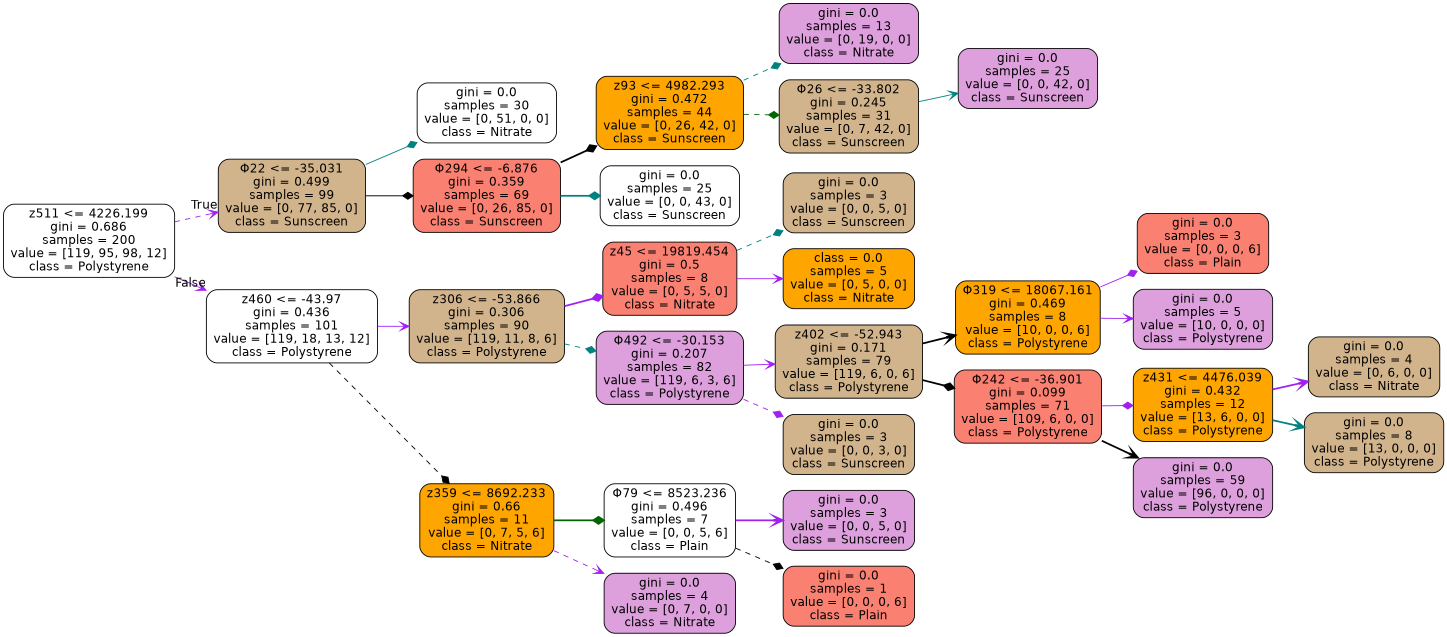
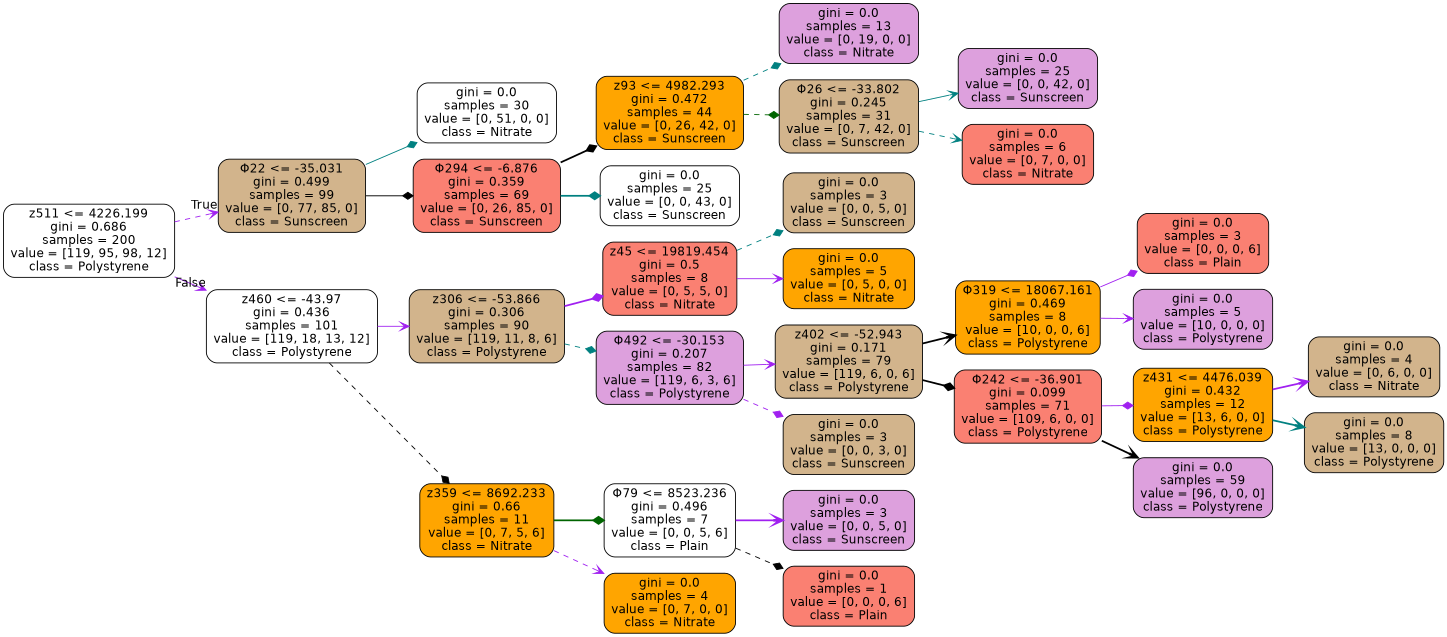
  digraph {
    rankdir=LR
    node [color=black fillcolor=tan fontname=helvetica shape=box style="filled, rounded"]
    edge [arrowhead=diamond color=purple fontname=helvetica style=dashed]
    n1 [fillcolor=white label="z511 <= 4226.199\ngini = 0.686\nsamples = 200\nvalue = [119, 95, 98, 12]\nclass = Polystyrene"]
    n2 [label="Φ22 <= -35.031\ngini = 0.499\nsamples = 99\nvalue = [0, 77, 85, 0]\nclass = Sunscreen"]
    n3 [fillcolor=white label="z460 <= -43.97\ngini = 0.436\nsamples = 101\nvalue = [119, 18, 13, 12]\nclass = Polystyrene"]
    n4 [fillcolor=white label="gini = 0.0\nsamples = 30\nvalue = [0, 51, 0, 0]\nclass = Nitrate"]
    n5 [fillcolor=salmon label="Φ294 <= -6.876\ngini = 0.359\nsamples = 69\nvalue = [0, 26, 85, 0]\nclass = Sunscreen"]
    n6 [label="z306 <= -53.866\ngini = 0.306\nsamples = 90\nvalue = [119, 11, 8, 6]\nclass = Polystyrene"]
    n7 [fillcolor=orange label="z359 <= 8692.233\ngini = 0.66\nsamples = 11\nvalue = [0, 7, 5, 6]\nclass = Nitrate"]
    n8 [fillcolor=orange label="z93 <= 4982.293\ngini = 0.472\nsamples = 44\nvalue = [0, 26, 42, 0]\nclass = Sunscreen"]
    n9 [fillcolor=white label="gini = 0.0\nsamples = 25\nvalue = [0, 0, 43, 0]\nclass = Sunscreen"]
    n10 [fillcolor=plum label="gini = 0.0\nsamples = 13\nvalue = [0, 19, 0, 0]\nclass = Nitrate"]
    n11 [label="Φ26 <= -33.802\ngini = 0.245\nsamples = 31\nvalue = [0, 7, 42, 0]\nclass = Sunscreen"]
    n12 [fillcolor=plum label="gini = 0.0\nsamples = 25\nvalue = [0, 0, 42, 0]\nclass = Sunscreen"]
+   n13 [fillcolor=salmon label="gini = 0.0\nsamples = 6\nvalue = [0, 7, 0, 0]\nclass = Nitrate"]
    n14 [fillcolor=salmon label="z45 <= 19819.454\ngini = 0.5\nsamples = 8\nvalue = [0, 5, 5, 0]\nclass = Nitrate"]
    n15 [fillcolor=plum label="Φ492 <= -30.153\ngini = 0.207\nsamples = 82\nvalue = [119, 6, 3, 6]\nclass = Polystyrene"]
    n16 [fillcolor=white label="Φ79 <= 8523.236\ngini = 0.496\nsamples = 7\nvalue = [0, 0, 5, 6]\nclass = Plain"]
-   n17 [fillcolor=plum label="gini = 0.0\nsamples = 4\nvalue = [0, 7, 0, 0]\nclass = Nitrate"]
+   n17 [fillcolor=orange label="gini = 0.0\nsamples = 4\nvalue = [0, 7, 0, 0]\nclass = Nitrate"]
    n18 [label="gini = 0.0\nsamples = 3\nvalue = [0, 0, 5, 0]\nclass = Sunscreen"]
-   n19 [fillcolor=orange label="class = 0.0\nsamples = 5\nvalue = [0, 5, 0, 0]\nclass = Nitrate"]
+   n19 [fillcolor=orange label="gini = 0.0\nsamples = 5\nvalue = [0, 5, 0, 0]\nclass = Nitrate"]
    n20 [label="z402 <= -52.943\ngini = 0.171\nsamples = 79\nvalue = [119, 6, 0, 6]\nclass = Polystyrene"]
    n21 [label="gini = 0.0\nsamples = 3\nvalue = [0, 0, 3, 0]\nclass = Sunscreen"]
    n22 [fillcolor=orange label="Φ319 <= 18067.161\ngini = 0.469\nsamples = 8\nvalue = [10, 0, 0, 6]\nclass = Polystyrene"]
    n23 [fillcolor=salmon label="Φ242 <= -36.901\ngini = 0.099\nsamples = 71\nvalue = [109, 6, 0, 0]\nclass = Polystyrene"]
    n24 [fillcolor=salmon label="gini = 0.0\nsamples = 3\nvalue = [0, 0, 0, 6]\nclass = Plain"]
    n25 [fillcolor=plum label="gini = 0.0\nsamples = 5\nvalue = [10, 0, 0, 0]\nclass = Polystyrene"]
    n26 [fillcolor=orange label="z431 <= 4476.039\ngini = 0.432\nsamples = 12\nvalue = [13, 6, 0, 0]\nclass = Polystyrene"]
    n27 [fillcolor=plum label="gini = 0.0\nsamples = 59\nvalue = [96, 0, 0, 0]\nclass = Polystyrene"]
    n28 [label="gini = 0.0\nsamples = 4\nvalue = [0, 6, 0, 0]\nclass = Nitrate"]
    n29 [label="gini = 0.0\nsamples = 8\nvalue = [13, 0, 0, 0]\nclass = Polystyrene"]
    n30 [fillcolor=plum label="gini = 0.0\nsamples = 3\nvalue = [0, 0, 5, 0]\nclass = Sunscreen"]
    n31 [fillcolor=salmon label="gini = 0.0\nsamples = 1\nvalue = [0, 0, 0, 6]\nclass = Plain"]
    n1 -> n2 [arrowhead=vee headlabel=True labelangle=45 labeldistance=2.5]
    n1 -> n3 [arrowhead=vee headlabel=False labelangle=-45 labeldistance=2.5 style=solid]
    n2 -> n4 [color=teal style=solid]
    n2 -> n5 [color=black style=solid]
    n3 -> n6 [arrowhead=vee style=solid]
    n3 -> n7 [color=black]
    n5 -> n8 [color=black style=bold]
    n5 -> n9 [color=teal style=bold]
    n6 -> n14 [style=bold]
    n6 -> n15 [color=teal]
    n7 -> n16 [color=darkgreen style=bold]
    n7 -> n17 [arrowhead=vee]
    n8 -> n10 [color=teal]
    n8 -> n11 [color=darkgreen]
    n11 -> n12 [arrowhead=vee color=teal style=solid]
+   n11 -> n13 [arrowhead=vee color=teal]
    n14 -> n18 [color=teal]
    n14 -> n19 [arrowhead=vee style=solid]
    n15 -> n20 [arrowhead=vee style=solid]
    n15 -> n21
    n16 -> n30 [arrowhead=vee style=bold]
    n16 -> n31 [color=black]
    n20 -> n22 [arrowhead=vee color=black style=bold]
    n20 -> n23 [color=black style=bold]
    n22 -> n24 [style=solid]
    n22 -> n25 [arrowhead=vee style=solid]
    n23 -> n26 [style=solid]
    n23 -> n27 [arrowhead=vee color=black style=bold]
    n26 -> n28 [arrowhead=vee style=bold]
    n26 -> n29 [arrowhead=vee color=teal style=bold]
  }
